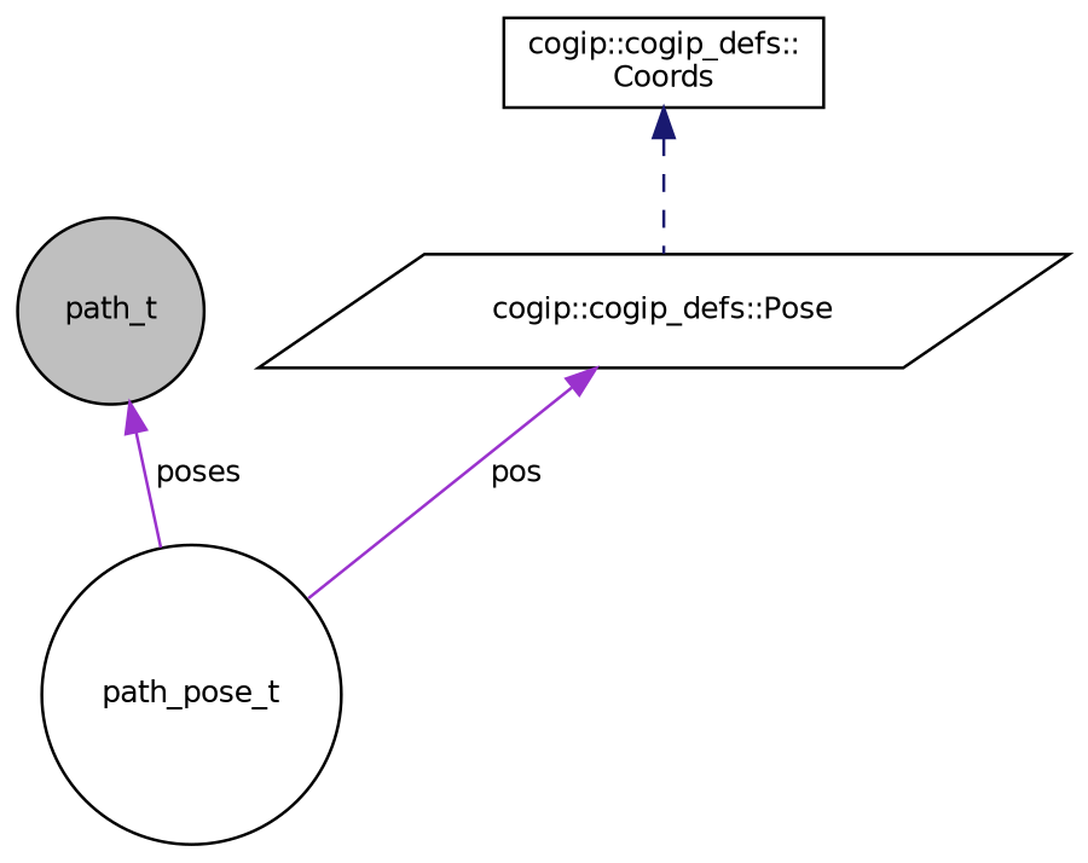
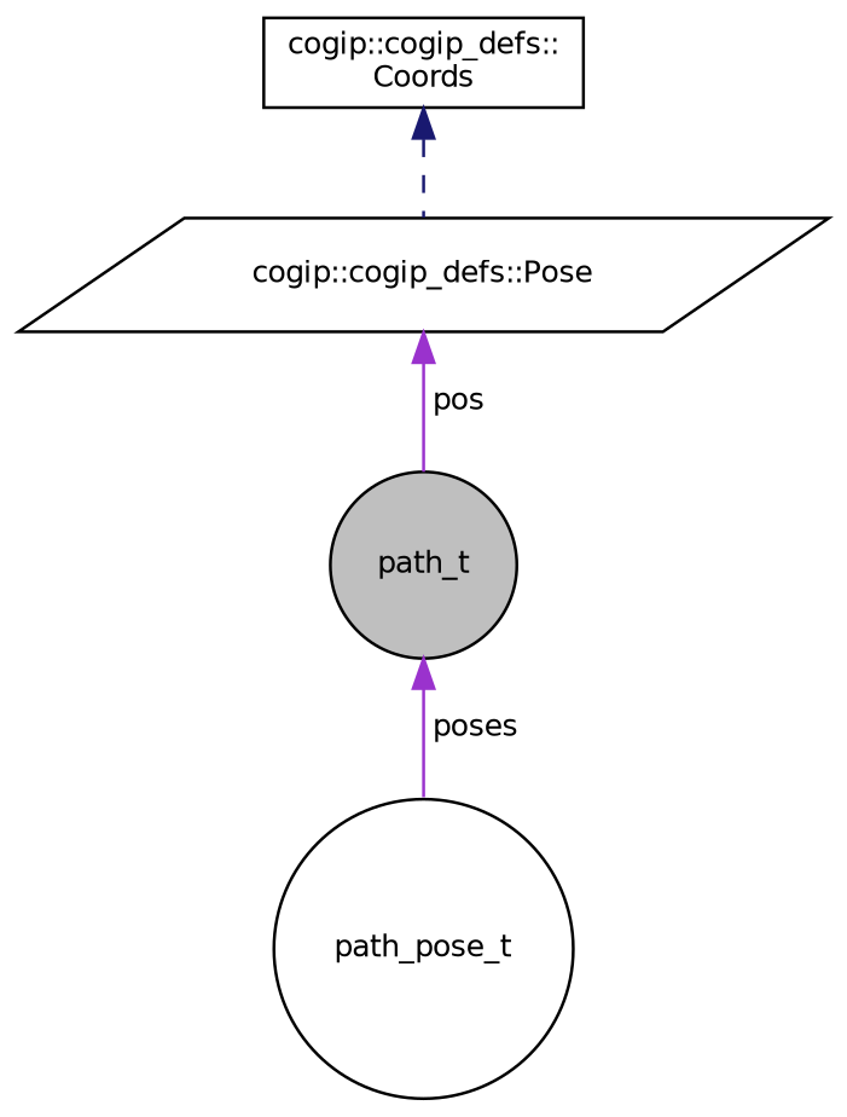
  digraph {
    node [color=black fontname=Helvetica fontsize=10 shape=circle]
    edge [color=darkorchid3 dir=back fontname=Helvetica fontsize=10 labelfontname=Helvetica labelfontsize=10 style=solid]
    n1 [fillcolor=grey75 fontcolor=black height=0.2 label=path_t style=filled width=0.4]
    n2 [height=0.2 label=path_pose_t width=0.4]
    n3 [height=0.2 label="cogip::cogip_defs::Pose" shape=parallelogram width=0.4]
    n4 [height=0.2 label="cogip::cogip_defs::\lCoords" shape=box width=0.4]
    n1 -> n2 [label=" poses"]
-   n3 -> n2 [label=" pos"]
+   n3 -> n1 [label=" pos"]
    n4 -> n3 [color=midnightblue style=dashed]
  }
